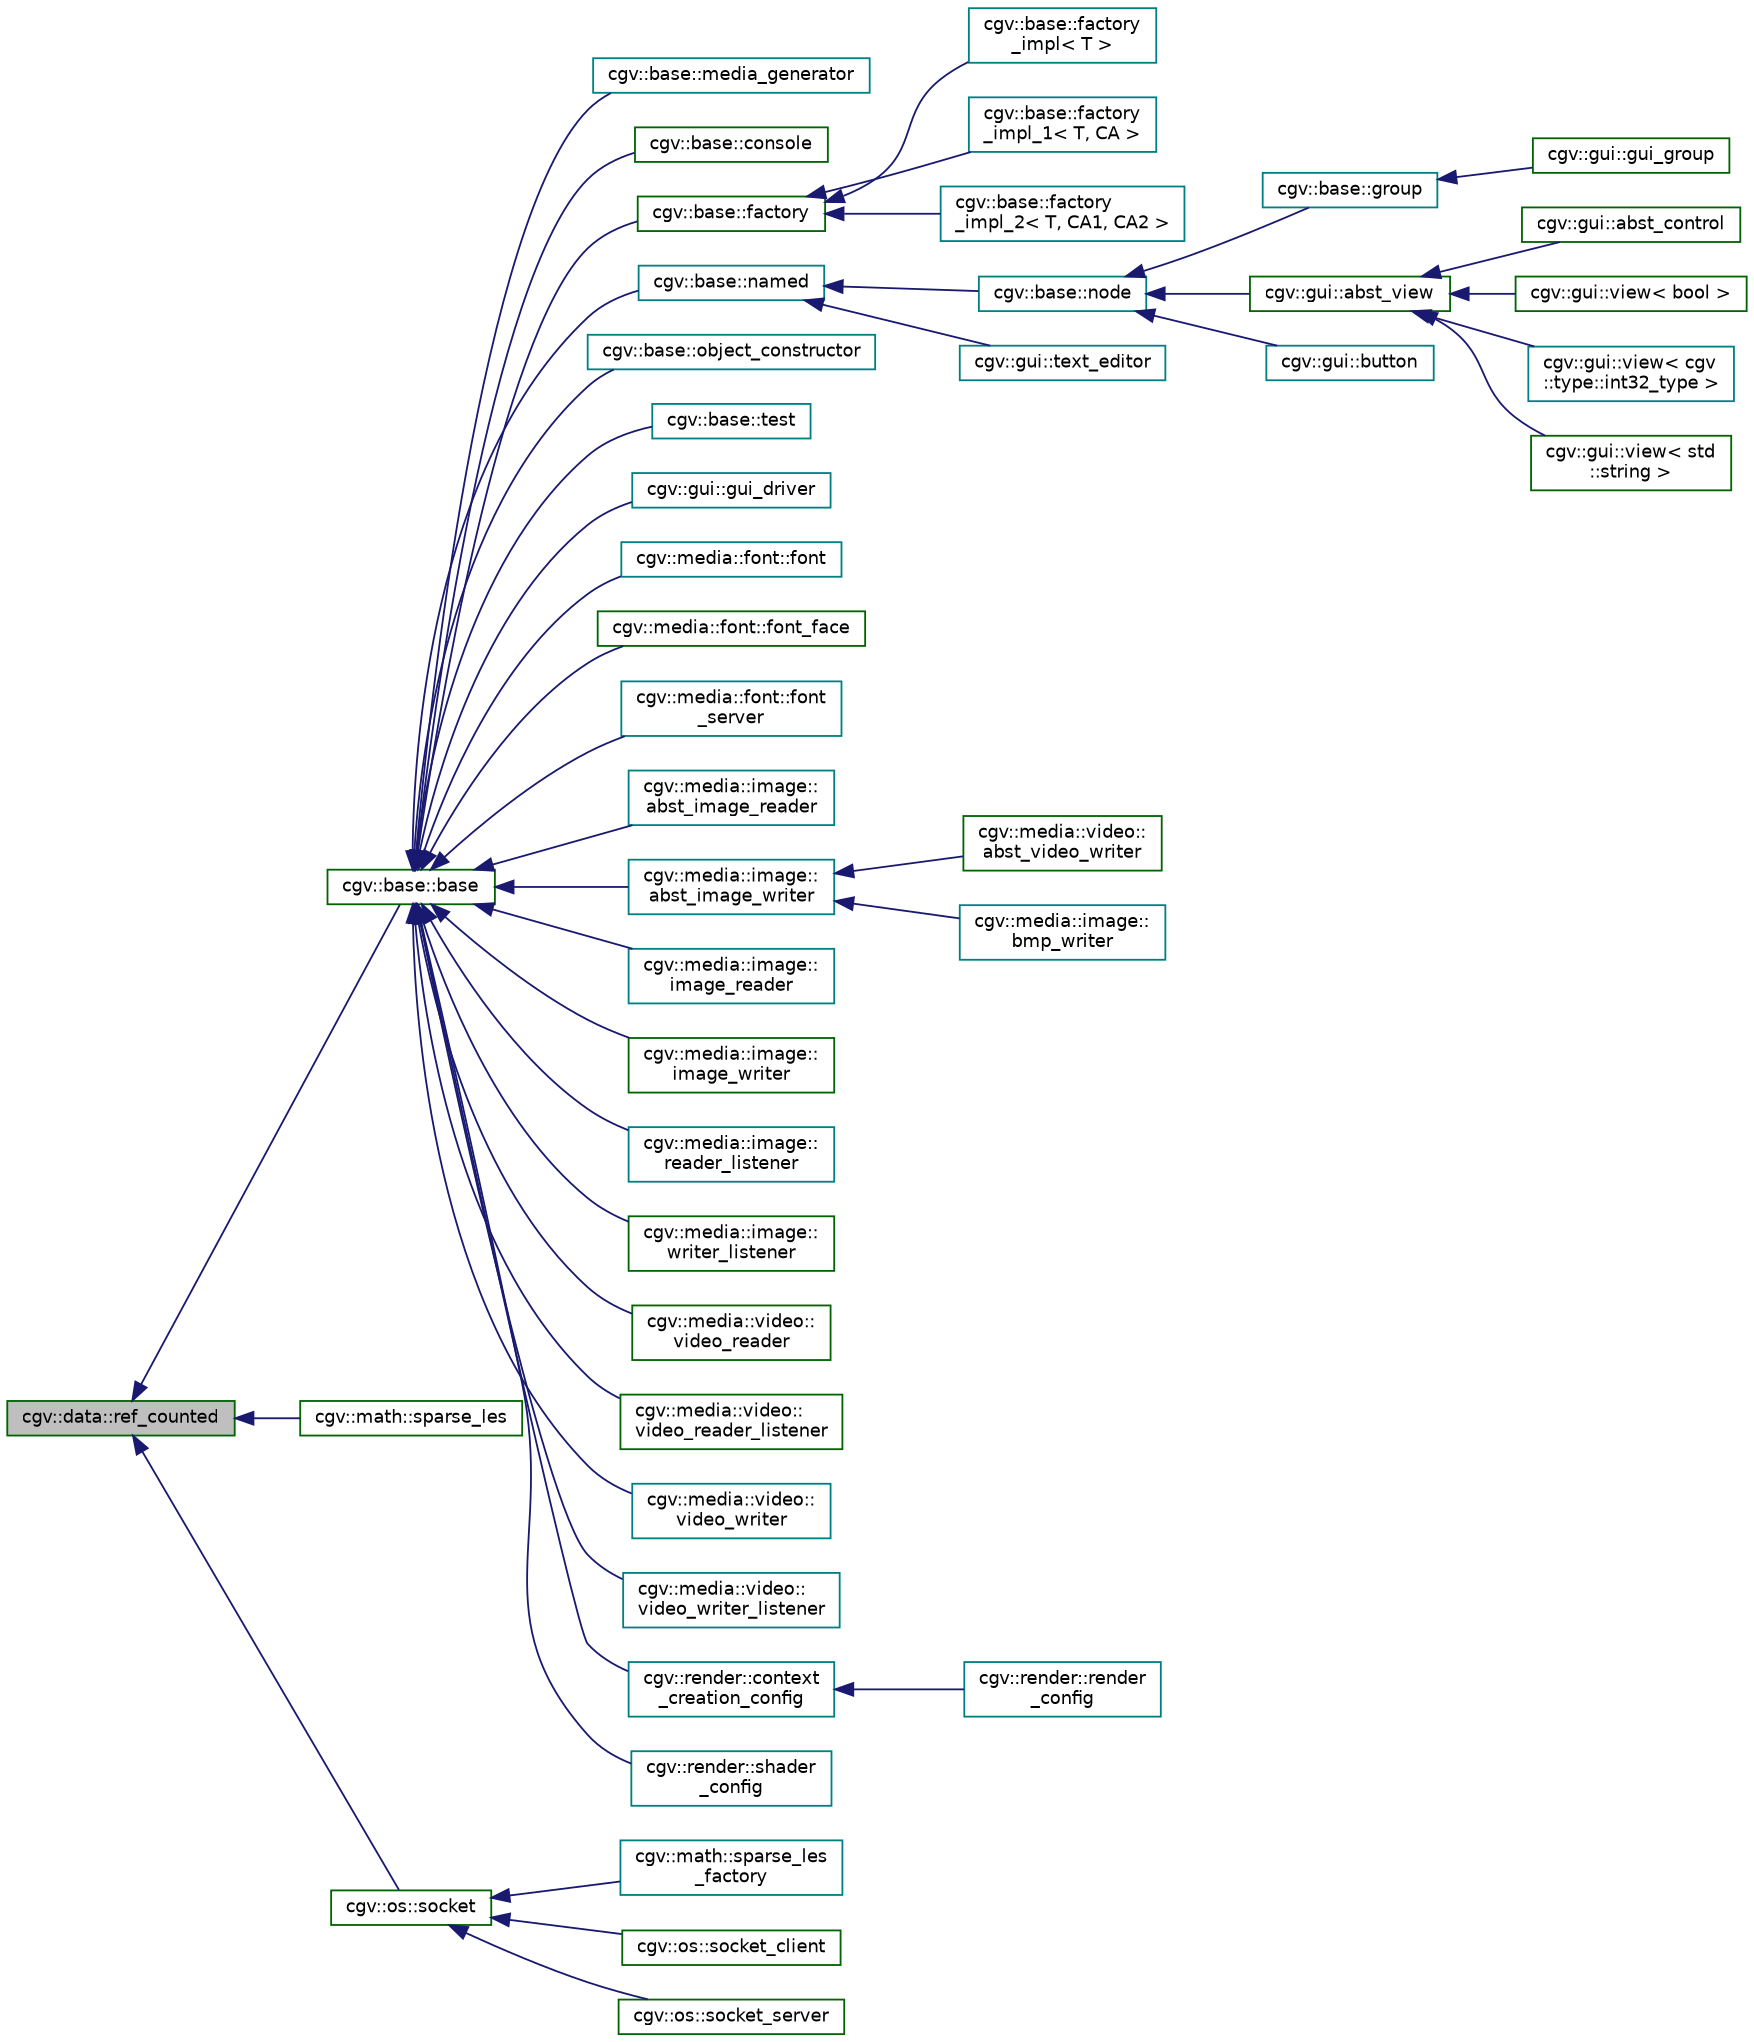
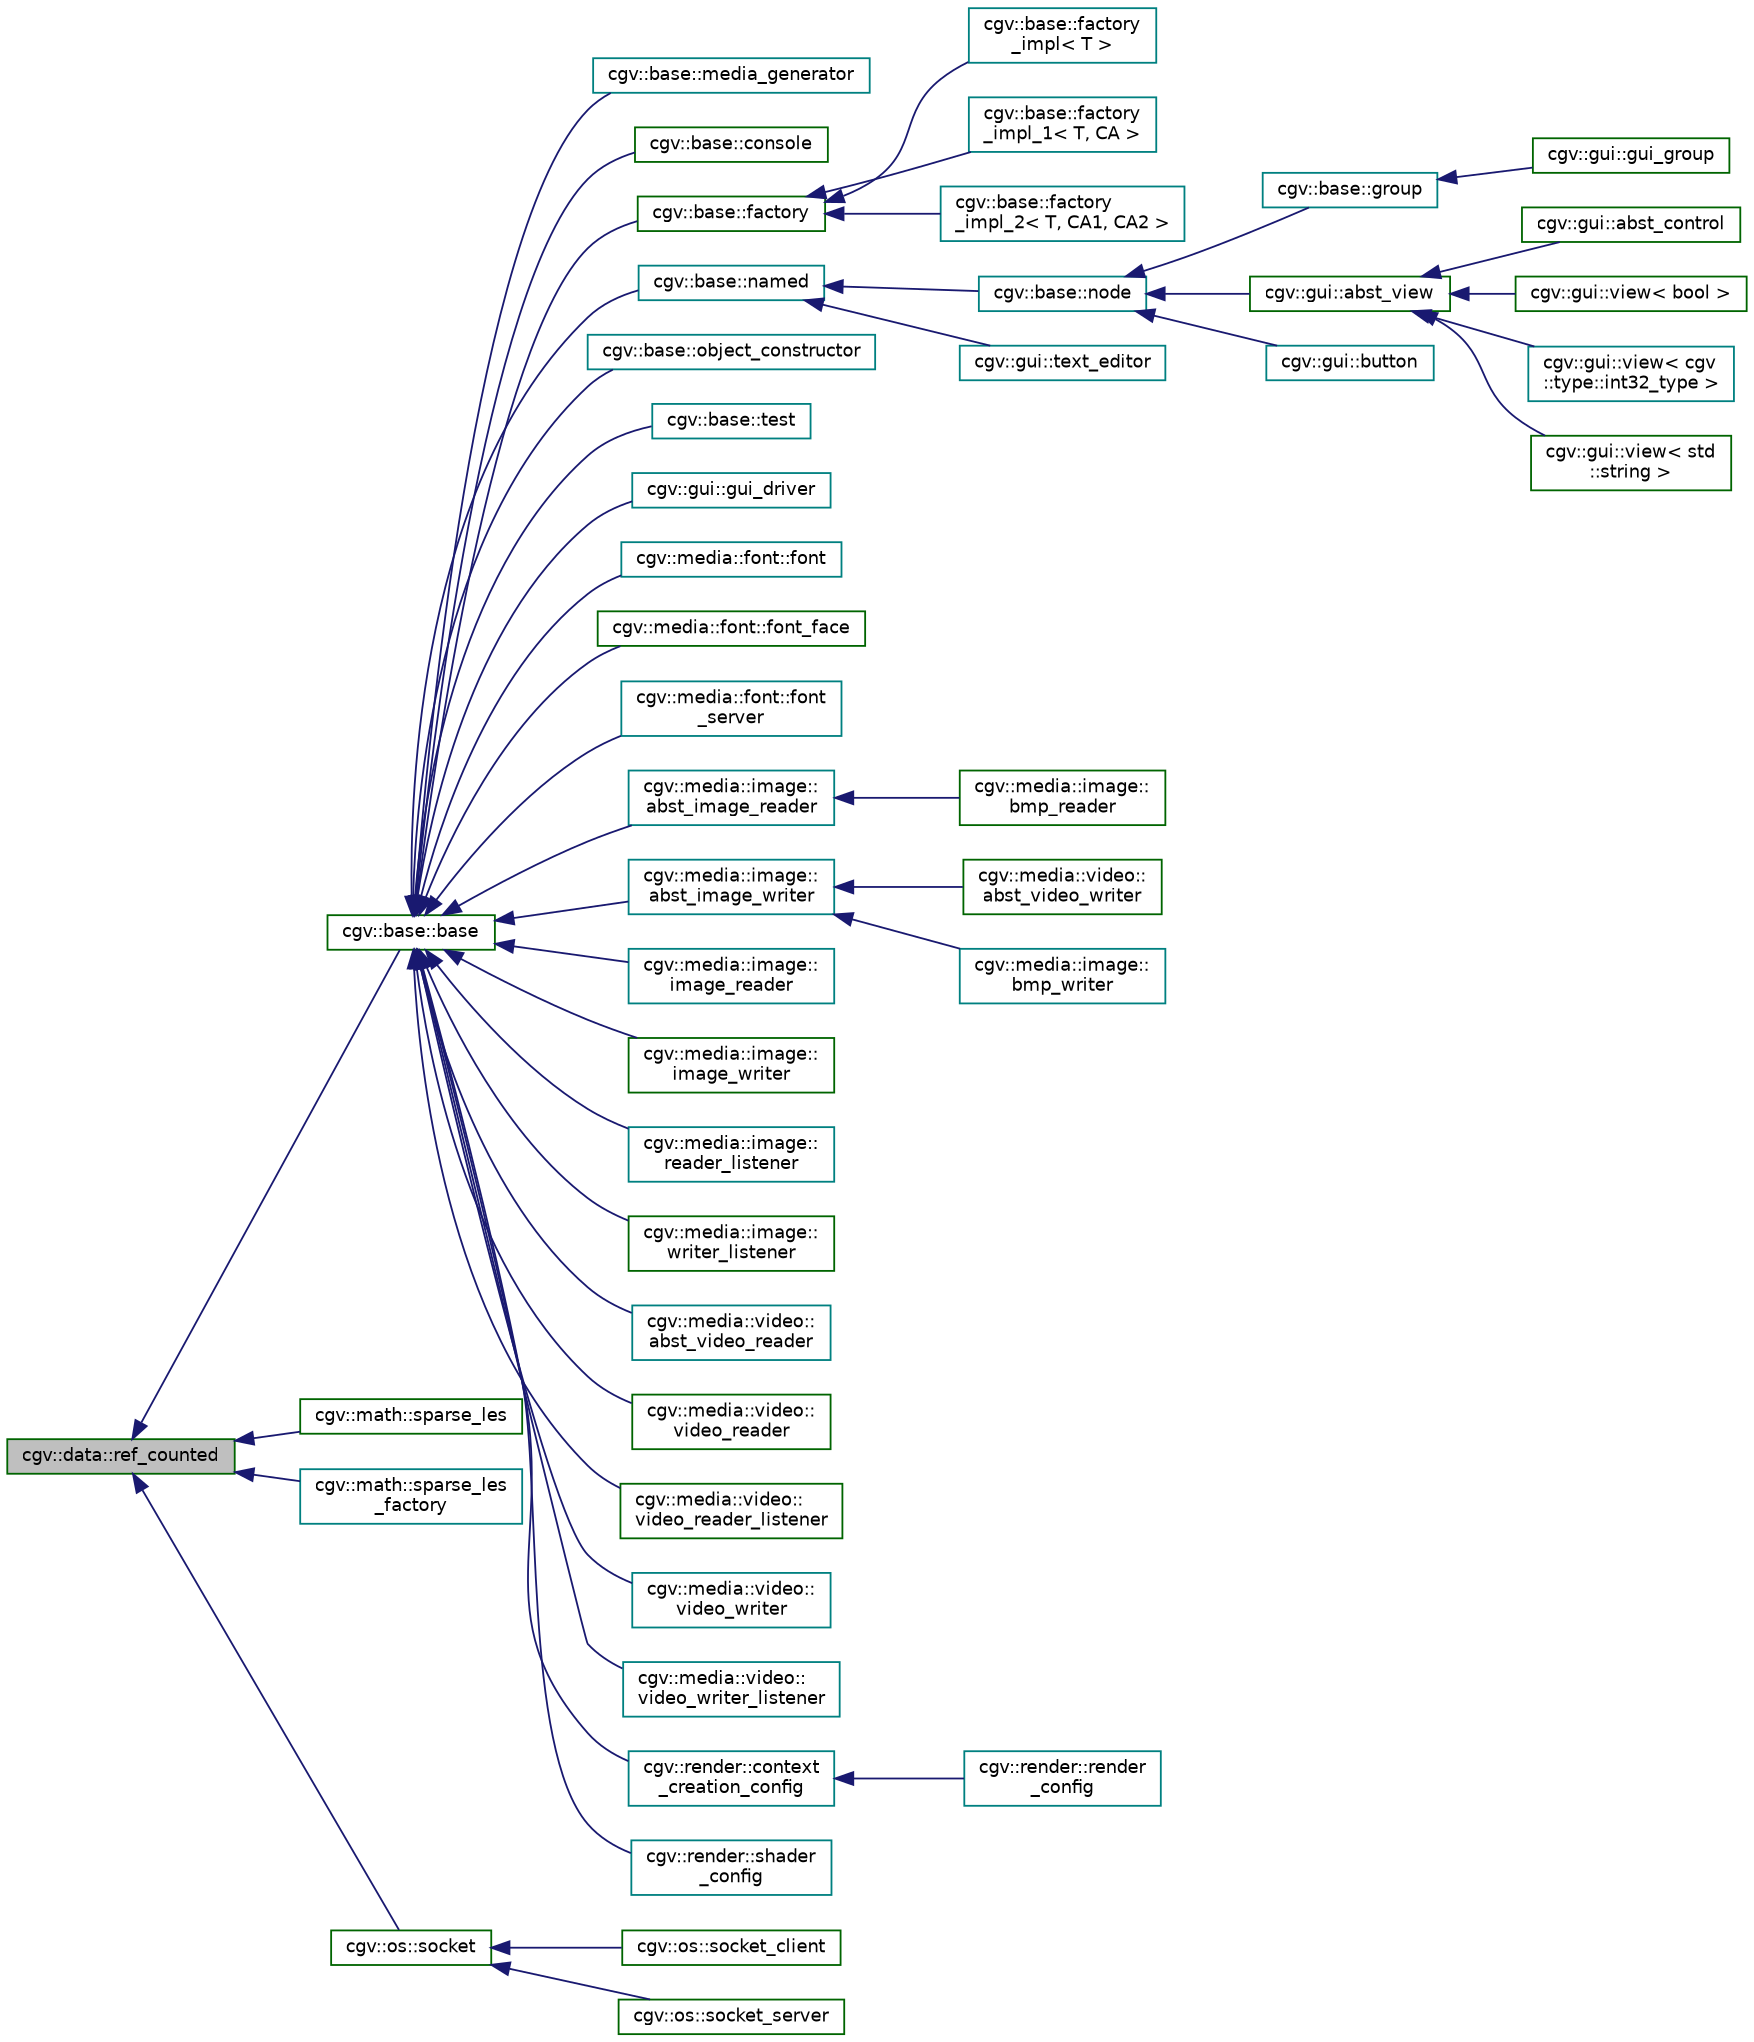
  digraph {
    rankdir=LR
    node [color=teal fontname=Helvetica fontsize=10 shape=record]
    edge [color=midnightblue dir=back fontname=Helvetica fontsize=10 labelfontname=Helvetica labelfontsize=10 style=solid]
    n1 [color=darkgreen fillcolor=grey75 fontcolor=black height=0.2 label="cgv::data::ref_counted" style=filled width=0.4]
    n2 [color=darkgreen height=0.2 label="cgv::base::base" width=0.4]
    n3 [color=darkgreen height=0.2 label="cgv::math::sparse_les" width=0.4]
    n4 [height=0.2 label="cgv::math::sparse_les\l_factory" width=0.4]
    n5 [color=darkgreen height=0.2 label="cgv::os::socket" width=0.4]
    n6 [height=0.2 label="cgv::base::media_generator" width=0.4]
    n7 [color=darkgreen height=0.2 label="cgv::base::console" width=0.4]
    n8 [color=darkgreen height=0.2 label="cgv::base::factory" width=0.4]
    n9 [height=0.2 label="cgv::base::named" width=0.4]
    n10 [height=0.2 label="cgv::base::object_constructor" width=0.4]
    n11 [height=0.2 label="cgv::base::test" width=0.4]
    n12 [height=0.2 label="cgv::gui::gui_driver" width=0.4]
    n13 [height=0.2 label="cgv::media::font::font" width=0.4]
    n14 [color=darkgreen height=0.2 label="cgv::media::font::font_face" width=0.4]
    n15 [height=0.2 label="cgv::media::font::font\l_server" width=0.4]
    n16 [height=0.2 label="cgv::media::image::\labst_image_reader" width=0.4]
    n17 [height=0.2 label="cgv::media::image::\labst_image_writer" width=0.4]
    n18 [height=0.2 label="cgv::media::image::\limage_reader" width=0.4]
    n19 [color=darkgreen height=0.2 label="cgv::media::image::\limage_writer" width=0.4]
    n20 [height=0.2 label="cgv::media::image::\lreader_listener" width=0.4]
    n21 [color=darkgreen height=0.2 label="cgv::media::image::\lwriter_listener" width=0.4]
+   n22 [height=0.2 label="cgv::media::video::\labst_video_reader" width=0.4]
    n23 [color=darkgreen height=0.2 label="cgv::media::video::\lvideo_reader" width=0.4]
    n24 [color=darkgreen height=0.2 label="cgv::media::video::\lvideo_reader_listener" width=0.4]
    n25 [height=0.2 label="cgv::media::video::\lvideo_writer" width=0.4]
    n26 [height=0.2 label="cgv::media::video::\lvideo_writer_listener" width=0.4]
    n27 [height=0.2 label="cgv::render::context\l_creation_config" width=0.4]
    n28 [height=0.2 label="cgv::render::shader\l_config" width=0.4]
    n29 [color=darkgreen height=0.2 label="cgv::os::socket_client" width=0.4]
    n30 [color=darkgreen height=0.2 label="cgv::os::socket_server" width=0.4]
    n31 [height=0.2 label="cgv::base::factory\l_impl\< T \>" width=0.4]
    n32 [height=0.2 label="cgv::base::factory\l_impl_1\< T, CA \>" width=0.4]
    n33 [height=0.2 label="cgv::base::factory\l_impl_2\< T, CA1, CA2 \>" width=0.4]
    n34 [height=0.2 label="cgv::base::node" width=0.4]
    n35 [height=0.2 label="cgv::gui::text_editor" width=0.4]
+   n36 [color=darkgreen height=0.2 label="cgv::media::image::\lbmp_reader" width=0.4]
    n37 [color=darkgreen height=0.2 label="cgv::media::video::\labst_video_writer" width=0.4]
    n38 [height=0.2 label="cgv::media::image::\lbmp_writer" width=0.4]
    n39 [height=0.2 label="cgv::render::render\l_config" width=0.4]
    n40 [height=0.2 label="cgv::base::group" width=0.4]
    n41 [color=darkgreen height=0.2 label="cgv::gui::abst_view" width=0.4]
    n42 [height=0.2 label="cgv::gui::button" width=0.4]
    n43 [color=darkgreen height=0.2 label="cgv::gui::gui_group" width=0.4]
    n44 [color=darkgreen height=0.2 label="cgv::gui::abst_control" width=0.4]
    n45 [color=darkgreen height=0.2 label="cgv::gui::view\< bool \>" width=0.4]
    n46 [height=0.2 label="cgv::gui::view\< cgv\l::type::int32_type \>" width=0.4]
    n47 [color=darkgreen height=0.2 label="cgv::gui::view\< std\l::string \>" width=0.4]
    n1 -> n2
    n1 -> n3
-   n5 -> n4
+   n1 -> n4
    n1 -> n5
    n2 -> n6
    n2 -> n7
    n2 -> n8
    n2 -> n9
    n2 -> n10
    n2 -> n11
    n2 -> n12
    n2 -> n13
    n2 -> n14
    n2 -> n15
    n2 -> n16
    n2 -> n17
    n2 -> n18
    n2 -> n19
    n2 -> n20
    n2 -> n21
+   n2 -> n22
    n2 -> n23
    n2 -> n24
    n2 -> n25
    n2 -> n26
    n2 -> n27
    n2 -> n28
    n5 -> n29
    n5 -> n30
    n8 -> n31
    n8 -> n32
    n8 -> n33
    n9 -> n34
    n9 -> n35
+   n16 -> n36
    n17 -> n37
    n17 -> n38
    n27 -> n39
    n34 -> n40
    n34 -> n41
    n34 -> n42
    n40 -> n43
    n41 -> n44
    n41 -> n45
    n41 -> n46
    n41 -> n47
  }
